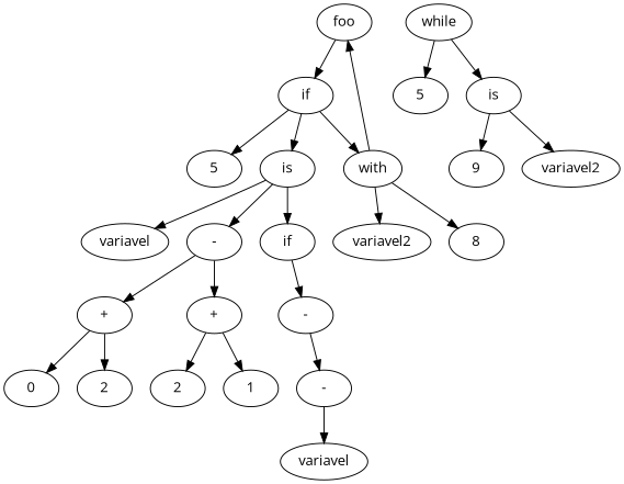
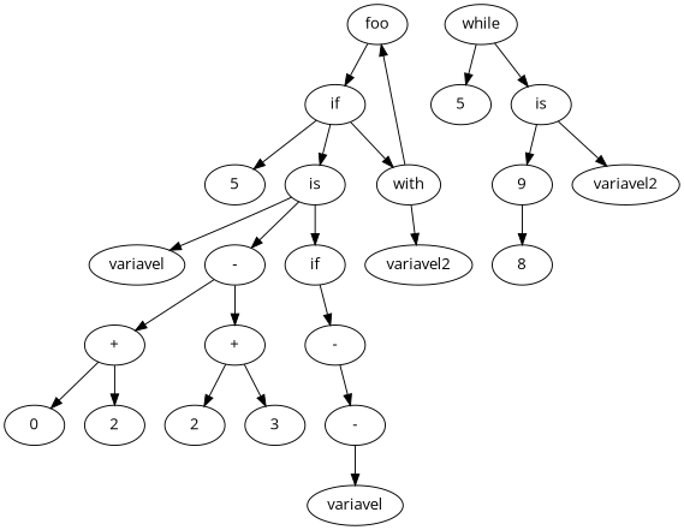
  digraph {
    fontname="Open Sans"
    node [fontname="Open Sans"]
    edge [fontname="Open Sans"]
    n1 [label=foo]
    n2 [label=if]
    n3 [label=5]
    n4 [label=with]
    n5 [label=is]
    n6 [label=variavel2]
    n7 [label=8]
    n8 [label=variavel]
    n9 [label="-"]
    n10 [label=if]
    n11 [label=while]
    n12 [label=5]
    n13 [label=is]
    n14 [label=variavel2]
    n15 [label=9]
    n16 [label="+"]
    n17 [label="+"]
    n18 [label="-"]
-   n19 [label=1]
+   n19 [label=3]
    n20 [label=2]
    n21 [label=2]
    n22 [label=0]
    n23 [label="-"]
    n24 [label=variavel]
    n1 -> n2
    n2 -> n3
    n2 -> n4
    n2 -> n5
    n4 -> n1
    n4 -> n6
-   n4 -> n7
+   n15 -> n7
    n5 -> n8
    n5 -> n9
    n5 -> n10
    n9 -> n16
    n9 -> n17
    n10 -> n18
    n11 -> n12
    n11 -> n13
    n13 -> n14
    n13 -> n15
    n16 -> n19
    n16 -> n20
    n17 -> n21
    n17 -> n22
    n18 -> n23
    n23 -> n24
  }
